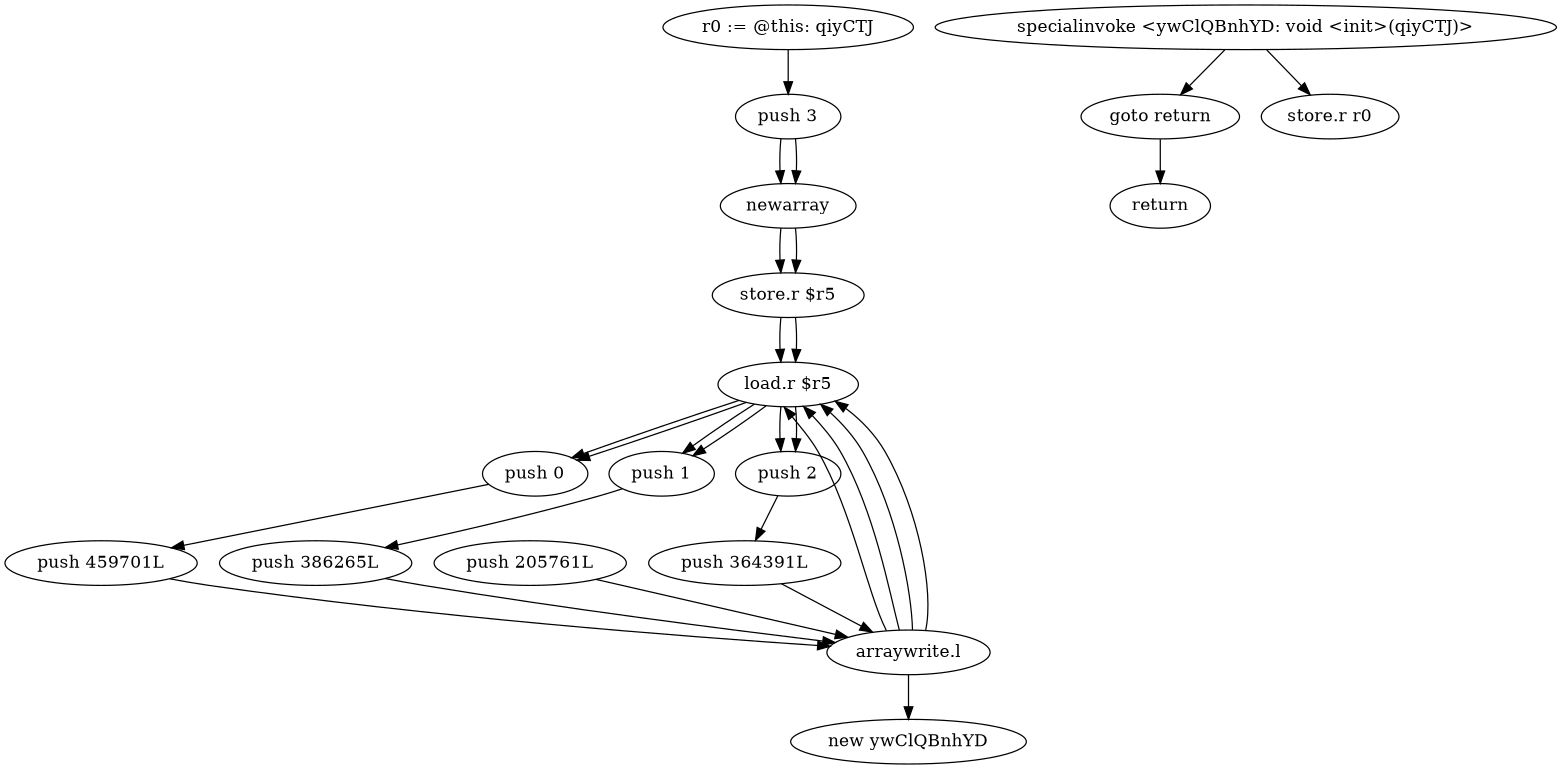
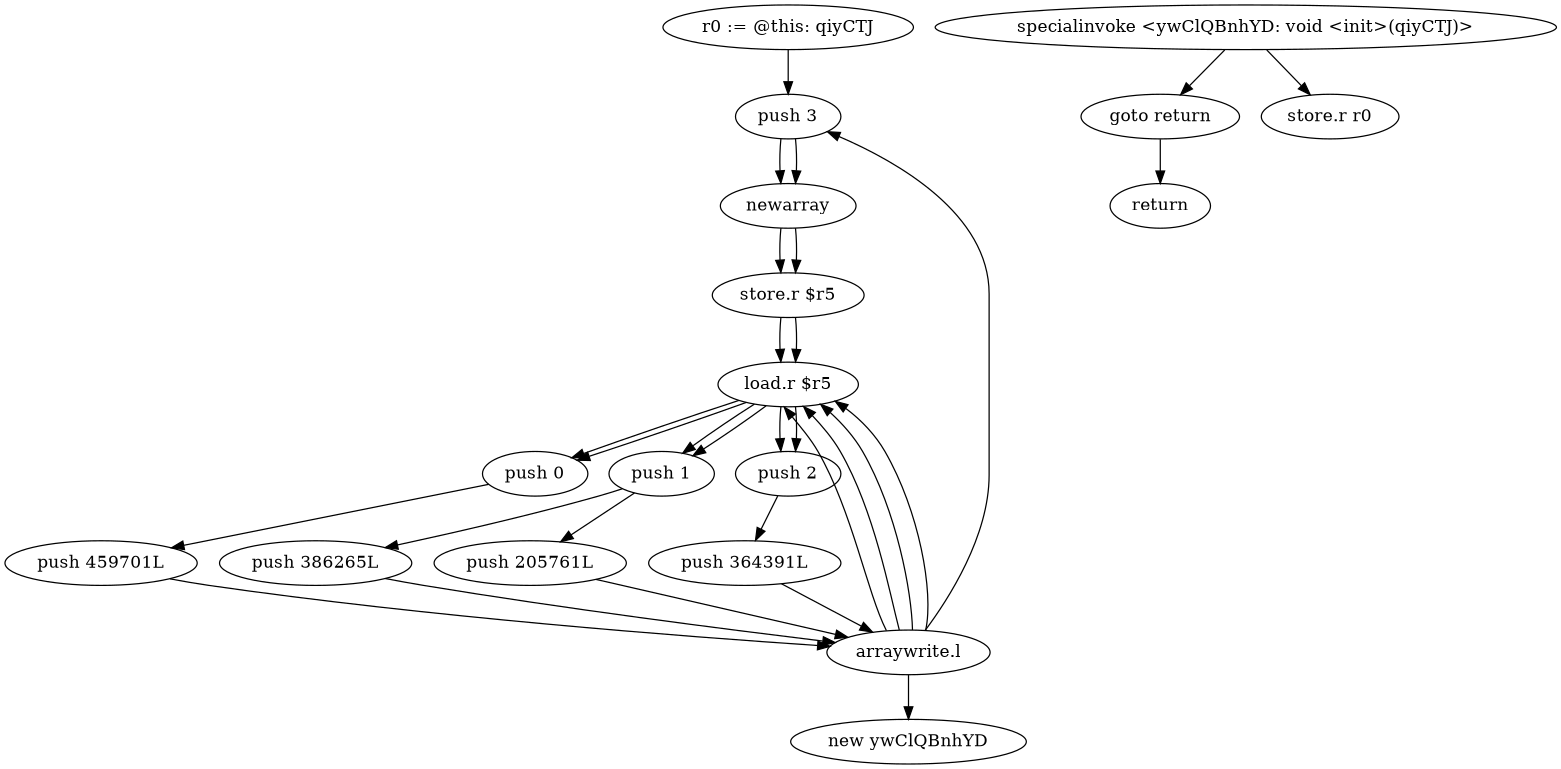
  digraph {
    "r0 := @this: qiyCTJ"
    "push 3"
    newarray
    "store.r $r5"
    "load.r $r5"
    "push 0"
    "push 1"
    "push 2"
    "push 459701L"
    "push 386265L"
    "push 205761L"
    "push 364391L"
    "arraywrite.l"
    "new ywClQBnhYD"
    "specialinvoke <ywClQBnhYD: void <init>(qiyCTJ)>"
    "goto return"
    "store.r r0"
    return
    "r0 := @this: qiyCTJ" -> "push 3"
    "push 3" -> newarray
    "push 3" -> newarray
    newarray -> "store.r $r5"
    newarray -> "store.r $r5"
    "store.r $r5" -> "load.r $r5"
    "store.r $r5" -> "load.r $r5"
    "load.r $r5" -> "push 0"
    "load.r $r5" -> "push 0"
    "load.r $r5" -> "push 1"
    "load.r $r5" -> "push 1"
    "load.r $r5" -> "push 2"
    "load.r $r5" -> "push 2"
    "push 0" -> "push 459701L"
    "push 1" -> "push 386265L"
+   "push 1" -> "push 205761L"
    "push 2" -> "push 364391L"
    "push 459701L" -> "arraywrite.l"
    "push 386265L" -> "arraywrite.l"
    "push 205761L" -> "arraywrite.l"
    "push 364391L" -> "arraywrite.l"
+   "arraywrite.l" -> "push 3"
    "arraywrite.l" -> "load.r $r5"
    "arraywrite.l" -> "load.r $r5"
    "arraywrite.l" -> "load.r $r5"
    "arraywrite.l" -> "load.r $r5"
    "arraywrite.l" -> "new ywClQBnhYD"
    "specialinvoke <ywClQBnhYD: void <init>(qiyCTJ)>" -> "goto return"
    "specialinvoke <ywClQBnhYD: void <init>(qiyCTJ)>" -> "store.r r0"
    "goto return" -> return
  }
